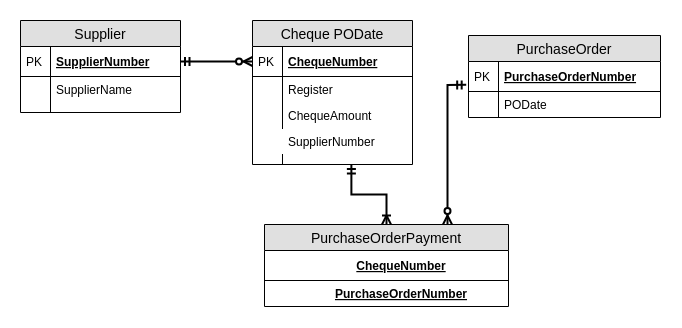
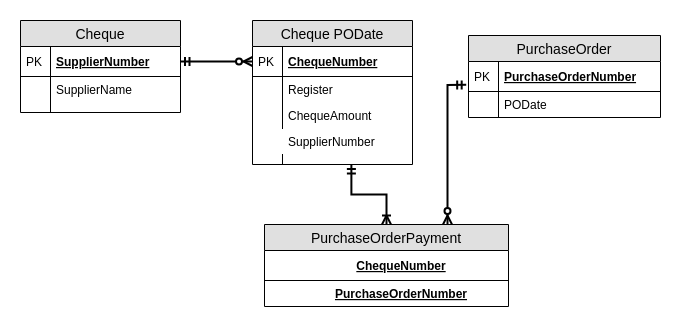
  <mxCell id="0" />
  <mxCell id="1" parent="0" />
- <mxCell id="2" value="Supplier" style="swimlane;fontStyle=0;childLayout=stackLayout;horizontal=1;startSize=26;fillColor=#e0e0e0;horizontalStack=0;resizeParent=1;resizeParentMax=0;resizeLast=0;collapsible=1;marginBottom=0;swimlaneFillColor=#ffffff;align=center;fontSize=14;" vertex="1" parent="1"><mxGeometry x="20" y="20" width="160" height="92" as="geometry" /></mxCell>
+ <mxCell id="2" value="Cheque" style="swimlane;fontStyle=0;childLayout=stackLayout;horizontal=1;startSize=26;fillColor=#e0e0e0;horizontalStack=0;resizeParent=1;resizeParentMax=0;resizeLast=0;collapsible=1;marginBottom=0;swimlaneFillColor=#ffffff;align=center;fontSize=14;" vertex="1" parent="1"><mxGeometry x="20" y="20" width="160" height="92" as="geometry" /></mxCell>
  <mxCell id="3" value="SupplierNumber" style="shape=partialRectangle;top=0;left=0;right=0;bottom=1;align=left;verticalAlign=middle;fillColor=none;spacingLeft=34;spacingRight=4;overflow=hidden;rotatable=0;points=[[0,0.5],[1,0.5]];portConstraint=eastwest;dropTarget=0;fontStyle=5;fontSize=12;" vertex="1" parent="2"><mxGeometry y="26" width="160" height="30" as="geometry" /></mxCell>
  <mxCell id="4" value="PK" style="shape=partialRectangle;top=0;left=0;bottom=0;fillColor=none;align=left;verticalAlign=middle;spacingLeft=4;spacingRight=4;overflow=hidden;rotatable=0;points=[];portConstraint=eastwest;part=1;fontSize=12;" vertex="1" connectable="0" parent="3"><mxGeometry width="30" height="30" as="geometry" /></mxCell>
  <mxCell id="5" value="SupplierName" style="shape=partialRectangle;top=0;left=0;right=0;bottom=0;align=left;verticalAlign=top;fillColor=none;spacingLeft=34;spacingRight=4;overflow=hidden;rotatable=0;points=[[0,0.5],[1,0.5]];portConstraint=eastwest;dropTarget=0;fontSize=12;" vertex="1" parent="2"><mxGeometry y="56" width="160" height="26" as="geometry" /></mxCell>
  <mxCell id="6" value="" style="shape=partialRectangle;top=0;left=0;bottom=0;fillColor=none;align=left;verticalAlign=top;spacingLeft=4;spacingRight=4;overflow=hidden;rotatable=0;points=[];portConstraint=eastwest;part=1;fontSize=12;" vertex="1" connectable="0" parent="5"><mxGeometry width="30" height="26" as="geometry" /></mxCell>
  <mxCell id="7" value="" style="shape=partialRectangle;top=0;left=0;right=0;bottom=0;align=left;verticalAlign=top;fillColor=none;spacingLeft=34;spacingRight=4;overflow=hidden;rotatable=0;points=[[0,0.5],[1,0.5]];portConstraint=eastwest;dropTarget=0;fontSize=12;" vertex="1" parent="2"><mxGeometry y="82" width="160" height="10" as="geometry" /></mxCell>
  <mxCell id="8" value="" style="shape=partialRectangle;top=0;left=0;bottom=0;fillColor=none;align=left;verticalAlign=top;spacingLeft=4;spacingRight=4;overflow=hidden;rotatable=0;points=[];portConstraint=eastwest;part=1;fontSize=12;" vertex="1" connectable="0" parent="7"><mxGeometry width="30" height="10" as="geometry" /></mxCell>
  <mxCell id="9" value="Cheque PODate" style="swimlane;fontStyle=0;childLayout=stackLayout;horizontal=1;startSize=26;fillColor=#e0e0e0;horizontalStack=0;resizeParent=1;resizeParentMax=0;resizeLast=0;collapsible=1;marginBottom=0;swimlaneFillColor=#ffffff;align=center;fontSize=14;" vertex="1" parent="1"><mxGeometry x="252" y="20" width="160" height="144" as="geometry" /></mxCell>
  <mxCell id="10" value="ChequeNumber" style="shape=partialRectangle;top=0;left=0;right=0;bottom=1;align=left;verticalAlign=middle;fillColor=none;spacingLeft=34;spacingRight=4;overflow=hidden;rotatable=0;points=[[0,0.5],[1,0.5]];portConstraint=eastwest;dropTarget=0;fontStyle=5;fontSize=12;" vertex="1" parent="9"><mxGeometry y="26" width="160" height="30" as="geometry" /></mxCell>
  <mxCell id="11" value="PK" style="shape=partialRectangle;top=0;left=0;bottom=0;fillColor=none;align=left;verticalAlign=middle;spacingLeft=4;spacingRight=4;overflow=hidden;rotatable=0;points=[];portConstraint=eastwest;part=1;fontSize=12;" vertex="1" connectable="0" parent="10"><mxGeometry width="30" height="30" as="geometry" /></mxCell>
  <mxCell id="12" value="Register" style="shape=partialRectangle;top=0;left=0;right=0;bottom=0;align=left;verticalAlign=top;fillColor=none;spacingLeft=34;spacingRight=4;overflow=hidden;rotatable=0;points=[[0,0.5],[1,0.5]];portConstraint=eastwest;dropTarget=0;fontSize=12;" vertex="1" parent="9"><mxGeometry y="56" width="160" height="26" as="geometry" /></mxCell>
  <mxCell id="13" value="" style="shape=partialRectangle;top=0;left=0;bottom=0;fillColor=none;align=left;verticalAlign=top;spacingLeft=4;spacingRight=4;overflow=hidden;rotatable=0;points=[];portConstraint=eastwest;part=1;fontSize=12;" vertex="1" connectable="0" parent="12"><mxGeometry width="30" height="26" as="geometry" /></mxCell>
  <mxCell id="14" value="ChequeAmount" style="shape=partialRectangle;top=0;left=0;right=0;bottom=0;align=left;verticalAlign=top;fillColor=none;spacingLeft=34;spacingRight=4;overflow=hidden;rotatable=0;points=[[0,0.5],[1,0.5]];portConstraint=eastwest;dropTarget=0;fontSize=12;" vertex="1" parent="9"><mxGeometry y="82" width="160" height="26" as="geometry" /></mxCell>
  <mxCell id="15" value="" style="shape=partialRectangle;top=0;left=0;bottom=0;fillColor=none;align=left;verticalAlign=top;spacingLeft=4;spacingRight=4;overflow=hidden;rotatable=0;points=[];portConstraint=eastwest;part=1;fontSize=12;" vertex="1" connectable="0" parent="14"><mxGeometry width="30" height="26" as="geometry" /></mxCell>
  <mxCell id="16" value="SupplierNumber" style="shape=partialRectangle;top=0;left=0;right=0;bottom=0;align=left;verticalAlign=top;fillColor=none;spacingLeft=34;spacingRight=4;overflow=hidden;rotatable=0;points=[[0,0.5],[1,0.5]];portConstraint=eastwest;dropTarget=0;fontSize=12;" vertex="1" parent="9"><mxGeometry y="108" width="160" height="26" as="geometry" /></mxCell>
  <mxCell id="17" value="" style="shape=partialRectangle;top=0;left=0;right=0;bottom=0;align=left;verticalAlign=top;fillColor=none;spacingLeft=34;spacingRight=4;overflow=hidden;rotatable=0;points=[[0,0.5],[1,0.5]];portConstraint=eastwest;dropTarget=0;fontSize=12;" vertex="1" parent="9"><mxGeometry y="134" width="160" height="10" as="geometry" /></mxCell>
  <mxCell id="18" value="" style="shape=partialRectangle;top=0;left=0;bottom=0;fillColor=none;align=left;verticalAlign=top;spacingLeft=4;spacingRight=4;overflow=hidden;rotatable=0;points=[];portConstraint=eastwest;part=1;fontSize=12;" vertex="1" connectable="0" parent="17"><mxGeometry width="30" height="10" as="geometry" /></mxCell>
  <mxCell id="19" value="" style="edgeStyle=orthogonalEdgeStyle;rounded=0;orthogonalLoop=1;jettySize=auto;html=1;endArrow=ERzeroToMany;endFill=1;startArrow=ERmandOne;startFill=0;strokeWidth=2;" edge="1" parent="1" source="3" target="10"><mxGeometry relative="1" as="geometry" /></mxCell>
  <mxCell id="20" style="edgeStyle=orthogonalEdgeStyle;rounded=0;orthogonalLoop=1;jettySize=auto;html=1;entryX=0.618;entryY=1;entryDx=0;entryDy=0;entryPerimeter=0;startArrow=ERoneToMany;startFill=0;endArrow=ERmandOne;endFill=0;strokeWidth=2;" edge="1" parent="1" source="22" target="17"><mxGeometry relative="1" as="geometry"><mxPoint x="351" y="222" as="sourcePoint" /></mxGeometry></mxCell>
  <mxCell id="21" style="edgeStyle=orthogonalEdgeStyle;rounded=0;orthogonalLoop=1;jettySize=auto;html=1;exitX=0.75;exitY=0;exitDx=0;exitDy=0;startArrow=ERzeroToMany;startFill=1;endArrow=ERmandOne;endFill=0;strokeWidth=2;entryX=-0.012;entryY=0.779;entryDx=0;entryDy=0;entryPerimeter=0;" edge="1" parent="1" source="22" target="26"><mxGeometry relative="1" as="geometry" /></mxCell>
  <mxCell id="22" value="PurchaseOrderPayment" style="swimlane;fontStyle=0;childLayout=stackLayout;horizontal=1;startSize=26;fillColor=#e0e0e0;horizontalStack=0;resizeParent=1;resizeParentMax=0;resizeLast=0;collapsible=1;marginBottom=0;swimlaneFillColor=#ffffff;align=center;fontSize=14;" vertex="1" parent="1"><mxGeometry x="264" y="224" width="244" height="82" as="geometry" /></mxCell>
  <mxCell id="23" value="ChequeNumber" style="shape=partialRectangle;top=0;left=0;right=0;bottom=1;align=center;verticalAlign=middle;fillColor=none;spacingLeft=34;spacingRight=4;overflow=hidden;rotatable=0;points=[[0,0.5],[1,0.5]];portConstraint=eastwest;dropTarget=0;fontStyle=5;fontSize=12;" vertex="1" parent="22"><mxGeometry y="26" width="244" height="30" as="geometry" /></mxCell>
  <mxCell id="24" value="PurchaseOrderNumber" style="shape=partialRectangle;top=0;left=0;right=0;bottom=0;align=center;verticalAlign=middle;fillColor=none;spacingLeft=34;spacingRight=4;overflow=hidden;rotatable=0;points=[[0,0.5],[1,0.5]];portConstraint=eastwest;dropTarget=0;fontSize=12;fontStyle=5" vertex="1" parent="22"><mxGeometry y="56" width="244" height="26" as="geometry" /></mxCell>
  <mxCell id="25" value="PurchaseOrder" style="swimlane;fontStyle=0;childLayout=stackLayout;horizontal=1;startSize=26;fillColor=#e0e0e0;horizontalStack=0;resizeParent=1;resizeParentMax=0;resizeLast=0;collapsible=1;marginBottom=0;swimlaneFillColor=#ffffff;align=center;fontSize=14;" vertex="1" parent="1"><mxGeometry x="468" y="35" width="192" height="82" as="geometry" /></mxCell>
  <mxCell id="26" value="PurchaseOrderNumber" style="shape=partialRectangle;top=0;left=0;right=0;bottom=1;align=left;verticalAlign=middle;fillColor=none;spacingLeft=34;spacingRight=4;overflow=hidden;rotatable=0;points=[[0,0.5],[1,0.5]];portConstraint=eastwest;dropTarget=0;fontStyle=5;fontSize=12;" vertex="1" parent="25"><mxGeometry y="26" width="192" height="30" as="geometry" /></mxCell>
  <mxCell id="27" value="PK" style="shape=partialRectangle;top=0;left=0;bottom=0;fillColor=none;align=left;verticalAlign=middle;spacingLeft=4;spacingRight=4;overflow=hidden;rotatable=0;points=[];portConstraint=eastwest;part=1;fontSize=12;" vertex="1" connectable="0" parent="26"><mxGeometry width="30" height="30" as="geometry" /></mxCell>
  <mxCell id="28" value="PODate" style="shape=partialRectangle;top=0;left=0;right=0;bottom=0;align=left;verticalAlign=top;fillColor=none;spacingLeft=34;spacingRight=4;overflow=hidden;rotatable=0;points=[[0,0.5],[1,0.5]];portConstraint=eastwest;dropTarget=0;fontSize=12;" vertex="1" parent="25"><mxGeometry y="56" width="192" height="26" as="geometry" /></mxCell>
  <mxCell id="29" value="" style="shape=partialRectangle;top=0;left=0;bottom=0;fillColor=none;align=left;verticalAlign=top;spacingLeft=4;spacingRight=4;overflow=hidden;rotatable=0;points=[];portConstraint=eastwest;part=1;fontSize=12;" vertex="1" connectable="0" parent="28"><mxGeometry width="30" height="26" as="geometry" /></mxCell>
